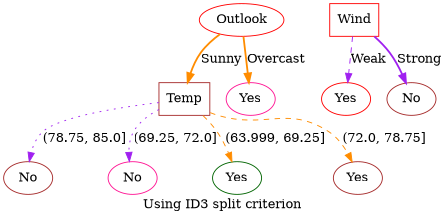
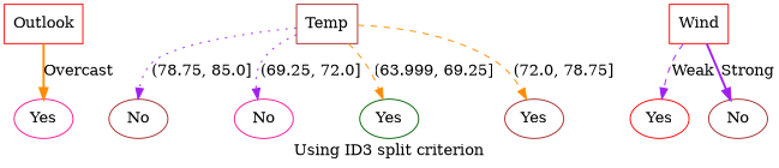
  digraph {
    label="Using ID3 split criterion"
    node [color=brown shape=ellipse]
    edge [color=darkorange style=bold]
-   n1 [color=red label=Outlook]
+   n1 [color=red label=Outlook shape=box]
    n2 [label=Temp shape=box]
    n3 [color=deeppink label=Yes]
    n4 [label=No]
    n5 [color=deeppink label=No]
    n6 [color=darkgreen label=Yes]
    n7 [label=Yes]
    n8 [color=red label=Wind shape=box]
    n9 [color=red label=Yes]
    n10 [label=No]
-   n1 -> n2 [label=Sunny]
    n1 -> n3 [label=Overcast]
    n2 -> n4 [color=purple label="(78.75, 85.0]" style=dotted]
    n2 -> n5 [color=purple label="(69.25, 72.0]" style=dotted]
    n2 -> n6 [label="(63.999, 69.25]" style=dashed]
    n2 -> n7 [label="(72.0, 78.75]" style=dashed]
    n8 -> n9 [color=purple label=Weak style=dashed]
    n8 -> n10 [color=purple label=Strong]
  }
